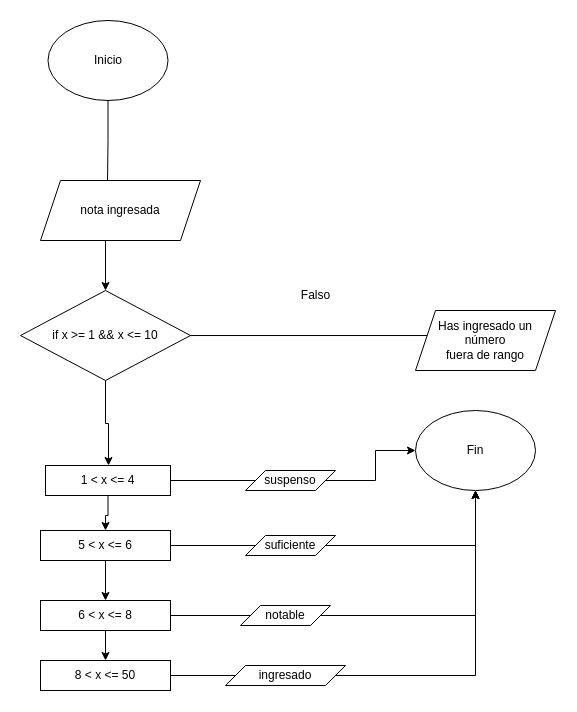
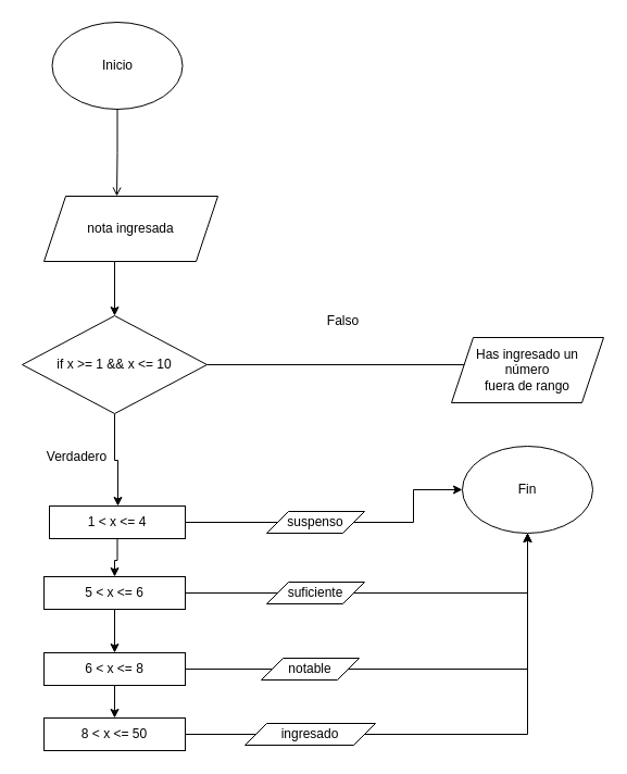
  <mxCell id="0" />
  <mxCell id="1" parent="0" />
  <mxCell id="2" value="" style="edgeStyle=orthogonalEdgeStyle;rounded=0;orthogonalLoop=1;jettySize=auto;html=1;" parent="1" edge="1"><mxGeometry relative="1" as="geometry"><mxPoint x="105" y="230" as="sourcePoint" /><mxPoint x="105" y="290" as="targetPoint" /></mxGeometry></mxCell>
  <mxCell id="3" value="nota ingresada" style="shape=parallelogram;perimeter=parallelogramPerimeter;whiteSpace=wrap;html=1;fixedSize=1;fontFamily=Helvetica;fontSize=12;fontColor=#000000;align=center;strokeColor=#000000;fillColor=#ffffff;" parent="1" vertex="1"><mxGeometry x="40" y="180" width="160" height="60" as="geometry" /></mxCell>
  <mxCell id="4" style="edgeStyle=orthogonalEdgeStyle;rounded=0;orthogonalLoop=1;jettySize=auto;html=1;endArrow=classic;endFill=1;" parent="1" target="11" edge="1"><mxGeometry relative="1" as="geometry"><mxPoint x="105" y="380" as="sourcePoint" /><Array as="points"><mxPoint x="105" y="423" /><mxPoint x="108" y="423" /></Array></mxGeometry></mxCell>
  <mxCell id="5" style="edgeStyle=orthogonalEdgeStyle;rounded=0;orthogonalLoop=1;jettySize=auto;html=1;entryX=0.214;entryY=0.417;entryDx=0;entryDy=0;entryPerimeter=0;" parent="1" source="6" target="20" edge="1"><mxGeometry relative="1" as="geometry" /></mxCell>
  <mxCell id="6" value="if x &amp;gt;= 1 &amp;amp;&amp;amp; x &amp;lt;= 10" style="rhombus;whiteSpace=wrap;html=1;" parent="1" vertex="1"><mxGeometry x="20" y="290" width="170" height="90" as="geometry" /></mxCell>
  <mxCell id="7" value="Falso" style="text;html=1;align=center;verticalAlign=middle;resizable=0;points=[];autosize=1;" parent="1" vertex="1"><mxGeometry x="295" y="285" width="40" height="20" as="geometry" /></mxCell>
+ <mxCell id="8" value="Verdadero" style="text;html=1;align=center;verticalAlign=middle;resizable=0;points=[];autosize=1;" parent="1" vertex="1"><mxGeometry x="35" y="410" width="70" height="20" as="geometry" /></mxCell>
  <mxCell id="9" value="" style="edgeStyle=orthogonalEdgeStyle;rounded=0;orthogonalLoop=1;jettySize=auto;html=1;" parent="1" source="11" target="14" edge="1"><mxGeometry relative="1" as="geometry" /></mxCell>
  <mxCell id="10" style="edgeStyle=orthogonalEdgeStyle;rounded=0;orthogonalLoop=1;jettySize=auto;html=1;endArrow=none;endFill=0;" parent="1" source="11" target="25" edge="1"><mxGeometry relative="1" as="geometry" /></mxCell>
  <mxCell id="11" value="1 &amp;lt; x &amp;lt;= 4" style="rounded=0;whiteSpace=wrap;html=1;" parent="1" vertex="1"><mxGeometry x="45" y="465" width="125" height="30" as="geometry" /></mxCell>
  <mxCell id="12" value="" style="edgeStyle=orthogonalEdgeStyle;rounded=0;orthogonalLoop=1;jettySize=auto;html=1;" parent="1" source="14" target="17" edge="1"><mxGeometry relative="1" as="geometry" /></mxCell>
  <mxCell id="13" style="edgeStyle=orthogonalEdgeStyle;rounded=0;orthogonalLoop=1;jettySize=auto;html=1;endArrow=none;endFill=0;" parent="1" source="14" target="27" edge="1"><mxGeometry relative="1" as="geometry" /></mxCell>
  <mxCell id="14" value="5 &amp;lt; x &amp;lt;= 6" style="rounded=0;whiteSpace=wrap;html=1;" parent="1" vertex="1"><mxGeometry x="40" y="530" width="130" height="30" as="geometry" /></mxCell>
  <mxCell id="15" value="" style="edgeStyle=orthogonalEdgeStyle;rounded=0;orthogonalLoop=1;jettySize=auto;html=1;" parent="1" source="17" target="19" edge="1"><mxGeometry relative="1" as="geometry" /></mxCell>
  <mxCell id="16" style="edgeStyle=orthogonalEdgeStyle;rounded=0;orthogonalLoop=1;jettySize=auto;html=1;endArrow=none;endFill=0;" parent="1" source="17" target="29" edge="1"><mxGeometry relative="1" as="geometry" /></mxCell>
  <mxCell id="17" value="6 &amp;lt; x &amp;lt;= 8" style="rounded=0;whiteSpace=wrap;html=1;" parent="1" vertex="1"><mxGeometry x="40" y="600" width="130" height="30" as="geometry" /></mxCell>
  <mxCell id="18" style="edgeStyle=orthogonalEdgeStyle;rounded=0;orthogonalLoop=1;jettySize=auto;html=1;endArrow=none;endFill=0;" parent="1" source="19" target="31" edge="1"><mxGeometry relative="1" as="geometry" /></mxCell>
  <mxCell id="19" value="8 &amp;lt; x &amp;lt;= 50" style="rounded=0;whiteSpace=wrap;html=1;" parent="1" vertex="1"><mxGeometry x="40" y="660" width="130" height="30" as="geometry" /></mxCell>
  <mxCell id="20" value="Has ingresado un número &lt;br&gt;fuera de rango" style="shape=parallelogram;perimeter=parallelogramPerimeter;whiteSpace=wrap;html=1;fixedSize=1;fontFamily=Helvetica;fontSize=12;fontColor=#000000;align=center;strokeColor=#000000;fillColor=#ffffff;" parent="1" vertex="1"><mxGeometry x="415" y="310" width="140" height="60" as="geometry" /></mxCell>
- <mxCell id="21" value="" style="edgeStyle=orthogonalEdgeStyle;rounded=0;orthogonalLoop=1;jettySize=auto;html=1;endArrow=none;endFill=0;entryX=0.419;entryY=0;entryDx=0;entryDy=0;entryPerimeter=0;" parent="1" source="22" edge="1" target="3"><mxGeometry relative="1" as="geometry"><mxPoint x="105" y="170" as="targetPoint" /></mxGeometry></mxCell>
+ <mxCell id="21" value="" style="edgeStyle=orthogonalEdgeStyle;rounded=0;orthogonalLoop=1;jettySize=auto;html=1;endArrow=open;endFill=0;entryX=0.419;entryY=0;entryDx=0;entryDy=0;entryPerimeter=0;" parent="1" source="22" edge="1" target="3"><mxGeometry relative="1" as="geometry"><mxPoint x="105" y="170" as="targetPoint" /></mxGeometry></mxCell>
  <mxCell id="22" value="Inicio" style="ellipse;whiteSpace=wrap;html=1;" parent="1" vertex="1"><mxGeometry x="47.5" y="20" width="120" height="80" as="geometry" /></mxCell>
- <mxCell id="23" value="Fin" style="ellipse;whiteSpace=wrap;html=1;" parent="1" vertex="1"><mxGeometry x="415" y="410" width="120" height="80" as="geometry" /></mxCell>
+ <mxCell id="23" value="Fin" style="ellipse;whiteSpace=wrap;html=1;" parent="1" vertex="1"><mxGeometry x="425" y="410" width="120" height="80" as="geometry" /></mxCell>
  <mxCell id="24" style="edgeStyle=orthogonalEdgeStyle;rounded=0;orthogonalLoop=1;jettySize=auto;html=1;" parent="1" source="25" target="23" edge="1"><mxGeometry relative="1" as="geometry" /></mxCell>
  <mxCell id="25" value="suspenso" style="shape=parallelogram;perimeter=parallelogramPerimeter;whiteSpace=wrap;html=1;fixedSize=1;fontFamily=Helvetica;fontSize=12;fontColor=#000000;align=center;strokeColor=#000000;fillColor=#ffffff;" parent="1" vertex="1"><mxGeometry x="245" y="470" width="90" height="20" as="geometry" /></mxCell>
  <mxCell id="26" style="edgeStyle=orthogonalEdgeStyle;rounded=0;orthogonalLoop=1;jettySize=auto;html=1;" parent="1" source="27" target="23" edge="1"><mxGeometry relative="1" as="geometry" /></mxCell>
  <mxCell id="27" value="suficiente" style="shape=parallelogram;perimeter=parallelogramPerimeter;whiteSpace=wrap;html=1;fixedSize=1;fontFamily=Helvetica;fontSize=12;fontColor=#000000;align=center;strokeColor=#000000;fillColor=#ffffff;" parent="1" vertex="1"><mxGeometry x="245" y="535" width="90" height="20" as="geometry" /></mxCell>
  <mxCell id="28" style="edgeStyle=orthogonalEdgeStyle;rounded=0;orthogonalLoop=1;jettySize=auto;html=1;" parent="1" source="29" target="23" edge="1"><mxGeometry relative="1" as="geometry" /></mxCell>
  <mxCell id="29" value="notable" style="shape=parallelogram;perimeter=parallelogramPerimeter;whiteSpace=wrap;html=1;fixedSize=1;fontFamily=Helvetica;fontSize=12;fontColor=#000000;align=center;strokeColor=#000000;fillColor=#ffffff;" parent="1" vertex="1"><mxGeometry x="240" y="605" width="90" height="20" as="geometry" /></mxCell>
  <mxCell id="30" style="edgeStyle=orthogonalEdgeStyle;rounded=0;orthogonalLoop=1;jettySize=auto;html=1;" parent="1" source="31" target="23" edge="1"><mxGeometry relative="1" as="geometry" /></mxCell>
  <mxCell id="31" value="ingresado" style="shape=parallelogram;perimeter=parallelogramPerimeter;whiteSpace=wrap;html=1;fixedSize=1;fontFamily=Helvetica;fontSize=12;fontColor=#000000;align=center;strokeColor=#000000;fillColor=#ffffff;" parent="1" vertex="1"><mxGeometry x="225" y="665" width="120" height="20" as="geometry" /></mxCell>
  <mxCell id="32" style="edgeStyle=orthogonalEdgeStyle;rounded=0;orthogonalLoop=1;jettySize=auto;html=1;exitX=0.75;exitY=0;exitDx=0;exitDy=0;entryX=0.5;entryY=0;entryDx=0;entryDy=0;endArrow=none;endFill=0;" parent="1" source="29" target="29" edge="1"><mxGeometry relative="1" as="geometry" /></mxCell>
